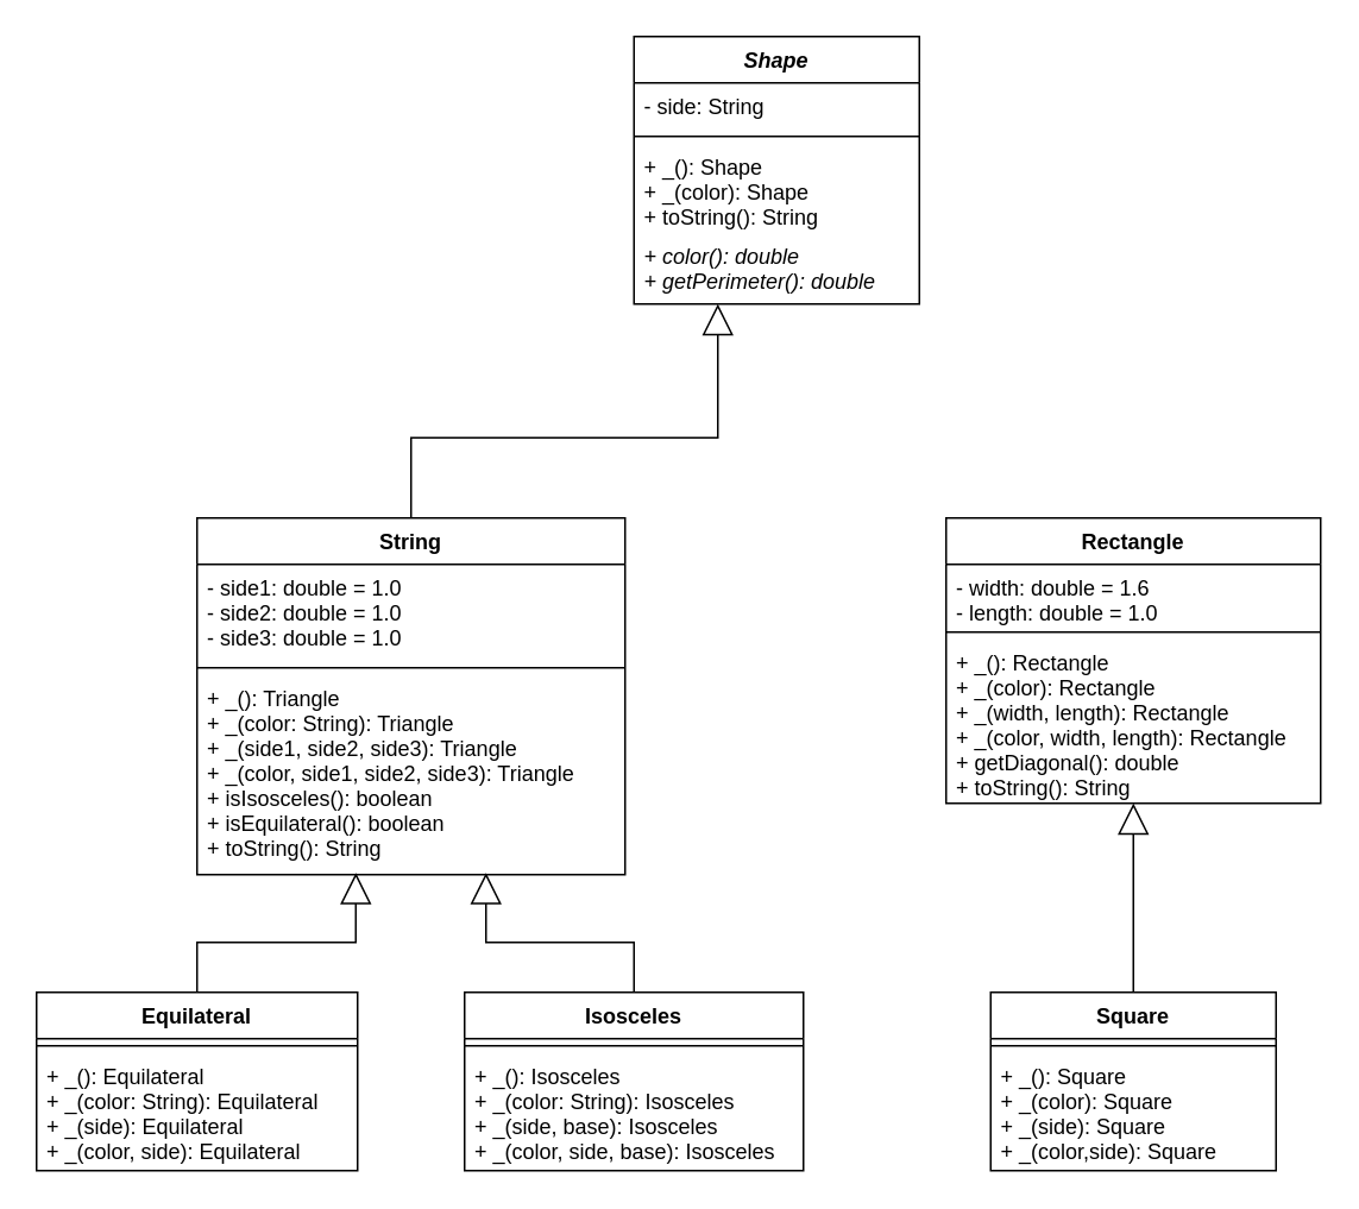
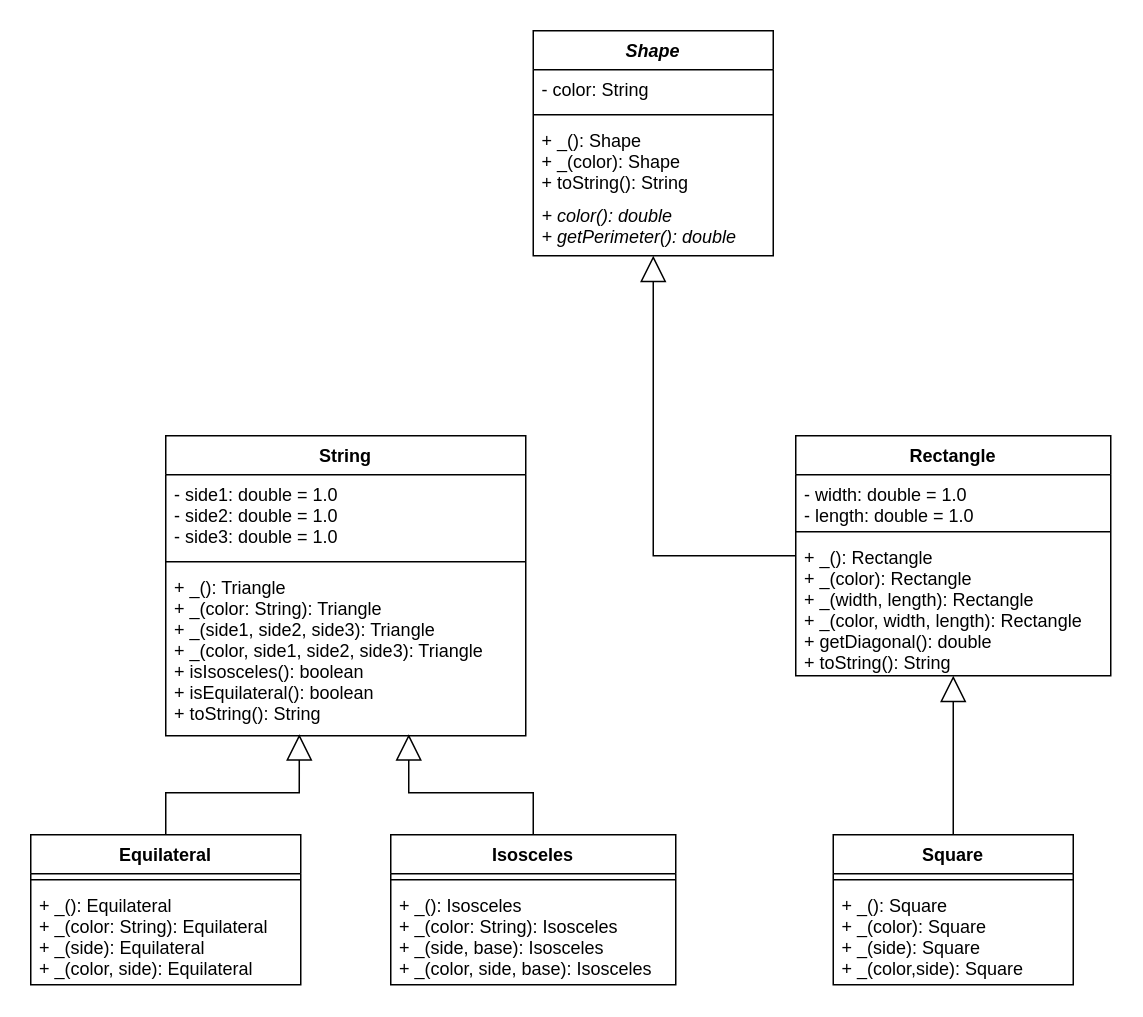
  <mxCell id="0" />
  <mxCell id="1" parent="0" />
  <mxCell id="2" value="Shape" style="swimlane;fontStyle=3;align=center;verticalAlign=top;childLayout=stackLayout;horizontal=1;startSize=26;horizontalStack=0;resizeParent=1;resizeParentMax=0;resizeLast=0;collapsible=1;marginBottom=0;" parent="1" vertex="1"><mxGeometry x="355" y="20" width="160" height="150" as="geometry" /></mxCell>
- <mxCell id="3" value="- side: String" style="text;strokeColor=none;fillColor=none;align=left;verticalAlign=top;spacingLeft=4;spacingRight=4;overflow=hidden;rotatable=0;points=[[0,0.5],[1,0.5]];portConstraint=eastwest;" parent="2" vertex="1"><mxGeometry y="26" width="160" height="26" as="geometry" /></mxCell>
+ <mxCell id="3" value="- color: String" style="text;strokeColor=none;fillColor=none;align=left;verticalAlign=top;spacingLeft=4;spacingRight=4;overflow=hidden;rotatable=0;points=[[0,0.5],[1,0.5]];portConstraint=eastwest;" parent="2" vertex="1"><mxGeometry y="26" width="160" height="26" as="geometry" /></mxCell>
  <mxCell id="4" value="" style="line;strokeWidth=1;fillColor=none;align=left;verticalAlign=middle;spacingTop=-1;spacingLeft=3;spacingRight=3;rotatable=0;labelPosition=right;points=[];portConstraint=eastwest;" parent="2" vertex="1"><mxGeometry y="52" width="160" height="8" as="geometry" /></mxCell>
  <mxCell id="5" value="+ _(): Shape&#10;+ _(color): Shape&#10;+ toString(): String" style="text;strokeColor=none;fillColor=none;align=left;verticalAlign=top;spacingLeft=4;spacingRight=4;overflow=hidden;rotatable=0;points=[[0,0.5],[1,0.5]];portConstraint=eastwest;" parent="2" vertex="1"><mxGeometry y="60" width="160" height="50" as="geometry" /></mxCell>
  <mxCell id="6" value="+ color(): double&#10;+ getPerimeter(): double" style="text;strokeColor=none;fillColor=none;align=left;verticalAlign=top;spacingLeft=4;spacingRight=4;overflow=hidden;rotatable=0;points=[[0,0.5],[1,0.5]];portConstraint=eastwest;fontStyle=2" vertex="1" parent="2"><mxGeometry y="110" width="160" height="40" as="geometry" /></mxCell>
- <mxCell id="7" style="edgeStyle=orthogonalEdgeStyle;rounded=0;orthogonalLoop=1;jettySize=auto;html=1;startArrow=none;startFill=0;endArrow=block;endFill=0;strokeWidth=1;jumpSize=6;endSize=15;" parent="1" source="8" target="2" edge="1"><mxGeometry relative="1" as="geometry"><Array as="points"><mxPoint x="230" y="245" /><mxPoint x="402" y="245" /></Array></mxGeometry></mxCell>
  <mxCell id="8" value="String" style="swimlane;fontStyle=1;align=center;verticalAlign=top;childLayout=stackLayout;horizontal=1;startSize=26;horizontalStack=0;resizeParent=1;resizeParentMax=0;resizeLast=0;collapsible=1;marginBottom=0;" parent="1" vertex="1"><mxGeometry x="110" y="290" width="240" height="200" as="geometry" /></mxCell>
  <mxCell id="9" value="- side1: double = 1.0&#10;- side2: double = 1.0&#10;- side3: double = 1.0" style="text;strokeColor=none;fillColor=none;align=left;verticalAlign=top;spacingLeft=4;spacingRight=4;overflow=hidden;rotatable=0;points=[[0,0.5],[1,0.5]];portConstraint=eastwest;" parent="8" vertex="1"><mxGeometry y="26" width="240" height="54" as="geometry" /></mxCell>
  <mxCell id="10" value="" style="line;strokeWidth=1;fillColor=none;align=left;verticalAlign=middle;spacingTop=-1;spacingLeft=3;spacingRight=3;rotatable=0;labelPosition=right;points=[];portConstraint=eastwest;" parent="8" vertex="1"><mxGeometry y="80" width="240" height="8" as="geometry" /></mxCell>
  <mxCell id="11" value="+ _(): Triangle&#10;+ _(color: String): Triangle&#10;+ _(side1, side2, side3): Triangle&#10;+ _(color, side1, side2, side3): Triangle&#10;+ isIsosceles(): boolean&#10;+ isEquilateral(): boolean&#10;+ toString(): String" style="text;strokeColor=none;fillColor=none;align=left;verticalAlign=top;spacingLeft=4;spacingRight=4;overflow=hidden;rotatable=0;points=[[0,0.5],[1,0.5]];portConstraint=eastwest;" parent="8" vertex="1"><mxGeometry y="88" width="240" height="112" as="geometry" /></mxCell>
+ <mxCell id="12" style="edgeStyle=orthogonalEdgeStyle;rounded=0;jumpSize=6;orthogonalLoop=1;jettySize=auto;html=1;startArrow=none;startFill=0;endArrow=block;endFill=0;endSize=15;strokeWidth=1;" parent="1" source="13" target="2" edge="1"><mxGeometry relative="1" as="geometry" /></mxCell>
  <mxCell id="13" value="Rectangle" style="swimlane;fontStyle=1;align=center;verticalAlign=top;childLayout=stackLayout;horizontal=1;startSize=26;horizontalStack=0;resizeParent=1;resizeParentMax=0;resizeLast=0;collapsible=1;marginBottom=0;" parent="1" vertex="1"><mxGeometry x="530" y="290" width="210" height="160" as="geometry" /></mxCell>
- <mxCell id="14" value="- width: double = 1.6&#10;- length: double = 1.0" style="text;strokeColor=none;fillColor=none;align=left;verticalAlign=top;spacingLeft=4;spacingRight=4;overflow=hidden;rotatable=0;points=[[0,0.5],[1,0.5]];portConstraint=eastwest;" parent="13" vertex="1"><mxGeometry y="26" width="210" height="34" as="geometry" /></mxCell>
+ <mxCell id="14" value="- width: double = 1.0&#10;- length: double = 1.0" style="text;strokeColor=none;fillColor=none;align=left;verticalAlign=top;spacingLeft=4;spacingRight=4;overflow=hidden;rotatable=0;points=[[0,0.5],[1,0.5]];portConstraint=eastwest;" parent="13" vertex="1"><mxGeometry y="26" width="210" height="34" as="geometry" /></mxCell>
  <mxCell id="15" value="" style="line;strokeWidth=1;fillColor=none;align=left;verticalAlign=middle;spacingTop=-1;spacingLeft=3;spacingRight=3;rotatable=0;labelPosition=right;points=[];portConstraint=eastwest;" parent="13" vertex="1"><mxGeometry y="60" width="210" height="8" as="geometry" /></mxCell>
  <mxCell id="16" value="+ _(): Rectangle&#10;+ _(color): Rectangle&#10;+ _(width, length): Rectangle&#10;+ _(color, width, length): Rectangle&#10;+ getDiagonal(): double&#10;+ toString(): String" style="text;strokeColor=none;fillColor=none;align=left;verticalAlign=top;spacingLeft=4;spacingRight=4;overflow=hidden;rotatable=0;points=[[0,0.5],[1,0.5]];portConstraint=eastwest;" parent="13" vertex="1"><mxGeometry y="68" width="210" height="92" as="geometry" /></mxCell>
  <mxCell id="17" style="edgeStyle=orthogonalEdgeStyle;rounded=0;jumpSize=6;orthogonalLoop=1;jettySize=auto;html=1;entryX=0.5;entryY=1;entryDx=0;entryDy=0;entryPerimeter=0;startArrow=none;startFill=0;endArrow=block;endFill=0;endSize=15;strokeWidth=1;" parent="1" source="18" target="16" edge="1"><mxGeometry relative="1" as="geometry" /></mxCell>
  <mxCell id="18" value="Square" style="swimlane;fontStyle=1;align=center;verticalAlign=top;childLayout=stackLayout;horizontal=1;startSize=26;horizontalStack=0;resizeParent=1;resizeParentMax=0;resizeLast=0;collapsible=1;marginBottom=0;" parent="1" vertex="1"><mxGeometry x="555" y="556" width="160" height="100" as="geometry" /></mxCell>
  <mxCell id="19" value="" style="line;strokeWidth=1;fillColor=none;align=left;verticalAlign=middle;spacingTop=-1;spacingLeft=3;spacingRight=3;rotatable=0;labelPosition=right;points=[];portConstraint=eastwest;" parent="18" vertex="1"><mxGeometry y="26" width="160" height="8" as="geometry" /></mxCell>
  <mxCell id="20" value="+ _(): Square&#10;+ _(color): Square&#10;+ _(side): Square&#10;+ _(color,side): Square" style="text;strokeColor=none;fillColor=none;align=left;verticalAlign=top;spacingLeft=4;spacingRight=4;overflow=hidden;rotatable=0;points=[[0,0.5],[1,0.5]];portConstraint=eastwest;" parent="18" vertex="1"><mxGeometry y="34" width="160" height="66" as="geometry" /></mxCell>
  <mxCell id="21" style="edgeStyle=orthogonalEdgeStyle;rounded=0;orthogonalLoop=1;jettySize=auto;html=1;entryX=0.675;entryY=0.991;entryDx=0;entryDy=0;entryPerimeter=0;endArrow=block;endFill=0;endSize=15;" parent="1" source="22" target="11" edge="1"><mxGeometry relative="1" as="geometry" /></mxCell>
  <mxCell id="22" value="Isosceles" style="swimlane;fontStyle=1;align=center;verticalAlign=top;childLayout=stackLayout;horizontal=1;startSize=26;horizontalStack=0;resizeParent=1;resizeParentMax=0;resizeLast=0;collapsible=1;marginBottom=0;" parent="1" vertex="1"><mxGeometry x="260" y="556" width="190" height="100" as="geometry" /></mxCell>
  <mxCell id="23" value="" style="line;strokeWidth=1;fillColor=none;align=left;verticalAlign=middle;spacingTop=-1;spacingLeft=3;spacingRight=3;rotatable=0;labelPosition=right;points=[];portConstraint=eastwest;" parent="22" vertex="1"><mxGeometry y="26" width="190" height="8" as="geometry" /></mxCell>
  <mxCell id="24" value="+ _(): Isosceles&#10;+ _(color: String): Isosceles&#10;+ _(side, base): Isosceles&#10;+ _(color, side, base): Isosceles" style="text;strokeColor=none;fillColor=none;align=left;verticalAlign=top;spacingLeft=4;spacingRight=4;overflow=hidden;rotatable=0;points=[[0,0.5],[1,0.5]];portConstraint=eastwest;" parent="22" vertex="1"><mxGeometry y="34" width="190" height="66" as="geometry" /></mxCell>
  <mxCell id="25" style="edgeStyle=orthogonalEdgeStyle;rounded=0;orthogonalLoop=1;jettySize=auto;html=1;entryX=0.371;entryY=0.991;entryDx=0;entryDy=0;entryPerimeter=0;endArrow=block;endFill=0;endSize=15;" parent="1" source="26" target="11" edge="1"><mxGeometry relative="1" as="geometry" /></mxCell>
  <mxCell id="26" value="Equilateral" style="swimlane;fontStyle=1;align=center;verticalAlign=top;childLayout=stackLayout;horizontal=1;startSize=26;horizontalStack=0;resizeParent=1;resizeParentMax=0;resizeLast=0;collapsible=1;marginBottom=0;" parent="1" vertex="1"><mxGeometry x="20" y="556" width="180" height="100" as="geometry" /></mxCell>
  <mxCell id="27" value="" style="line;strokeWidth=1;fillColor=none;align=left;verticalAlign=middle;spacingTop=-1;spacingLeft=3;spacingRight=3;rotatable=0;labelPosition=right;points=[];portConstraint=eastwest;" parent="26" vertex="1"><mxGeometry y="26" width="180" height="8" as="geometry" /></mxCell>
  <mxCell id="28" value="+ _(): Equilateral&#10;+ _(color: String): Equilateral&#10;+ _(side): Equilateral&#10;+ _(color, side): Equilateral " style="text;strokeColor=none;fillColor=none;align=left;verticalAlign=top;spacingLeft=4;spacingRight=4;overflow=hidden;rotatable=0;points=[[0,0.5],[1,0.5]];portConstraint=eastwest;" parent="26" vertex="1"><mxGeometry y="34" width="180" height="66" as="geometry" /></mxCell>
